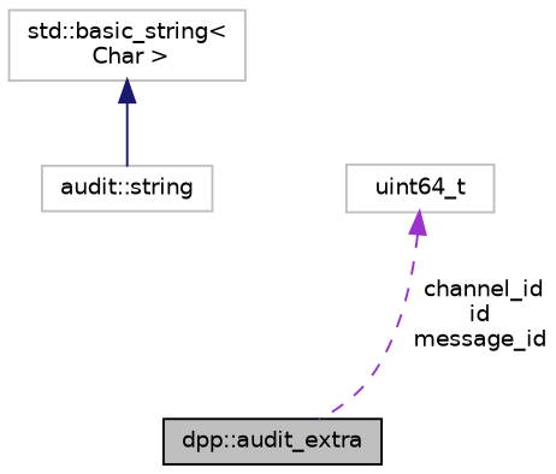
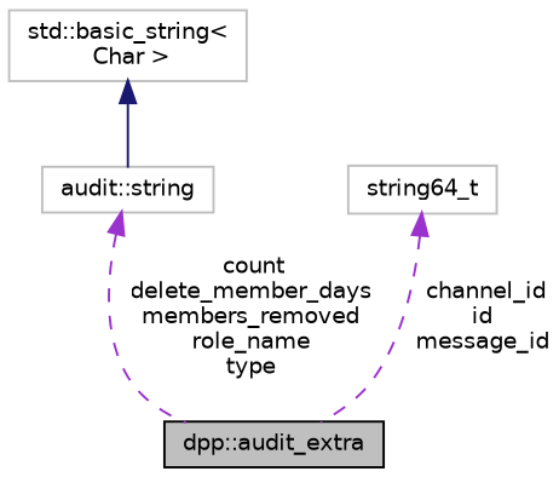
  digraph {
    node [color=grey75 fontname=Helvetica fontsize=10 shape=record]
    edge [color=darkorchid3 dir=back fontname=Helvetica fontsize=10 labelfontname=Helvetica labelfontsize=10 style=dashed]
    n1 [color=black fillcolor=grey75 fontcolor=black height=0.2 label="dpp::audit_extra" style=filled width=0.4]
    n2 [height=0.2 label="audit::string" width=0.4]
    n3 [height=0.2 label="std::basic_string\<\l Char \>" width=0.4]
-   n4 [height=0.2 label=uint64_t width=0.4]
+   n4 [height=0.2 label=string64_t width=0.4]
+   n2 -> n1 [label=" count\ndelete_member_days\nmembers_removed\nrole_name\ntype"]
    n3 -> n2 [color=midnightblue style=solid]
    n4 -> n1 [label=" channel_id\nid\nmessage_id"]
  }
